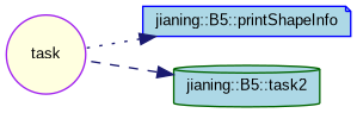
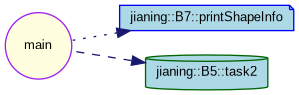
  digraph {
    fontname="Liberation Sans"
    rankdir=RL
    node [fillcolor=lightblue fontname="Liberation Sans" fontsize=10 style=filled]
    edge [color=midnightblue dir=back fontname="Liberation Sans" fontsize=10 labelfontname=Helvetica labelfontsize=10]
-   n1 [color=blue fontcolor=black height=0.2 label="jianing::B5::printShapeInfo" shape=note width=0.4]
-   n2 [color=purple fillcolor=lightyellow height=0.2 label=task shape=circle width=0.4]
+   n1 [color=blue fontcolor=black height=0.2 label="jianing::B7::printShapeInfo" shape=note width=0.4]
+   n2 [color=purple fillcolor=lightyellow height=0.2 label=main shape=circle width=0.4]
    n3 [color=darkgreen height=0.2 label="jianing::B5::task2" shape=cylinder width=0.4]
    n1 -> n2 [style=dotted]
    n3 -> n2 [style=dashed]
  }
